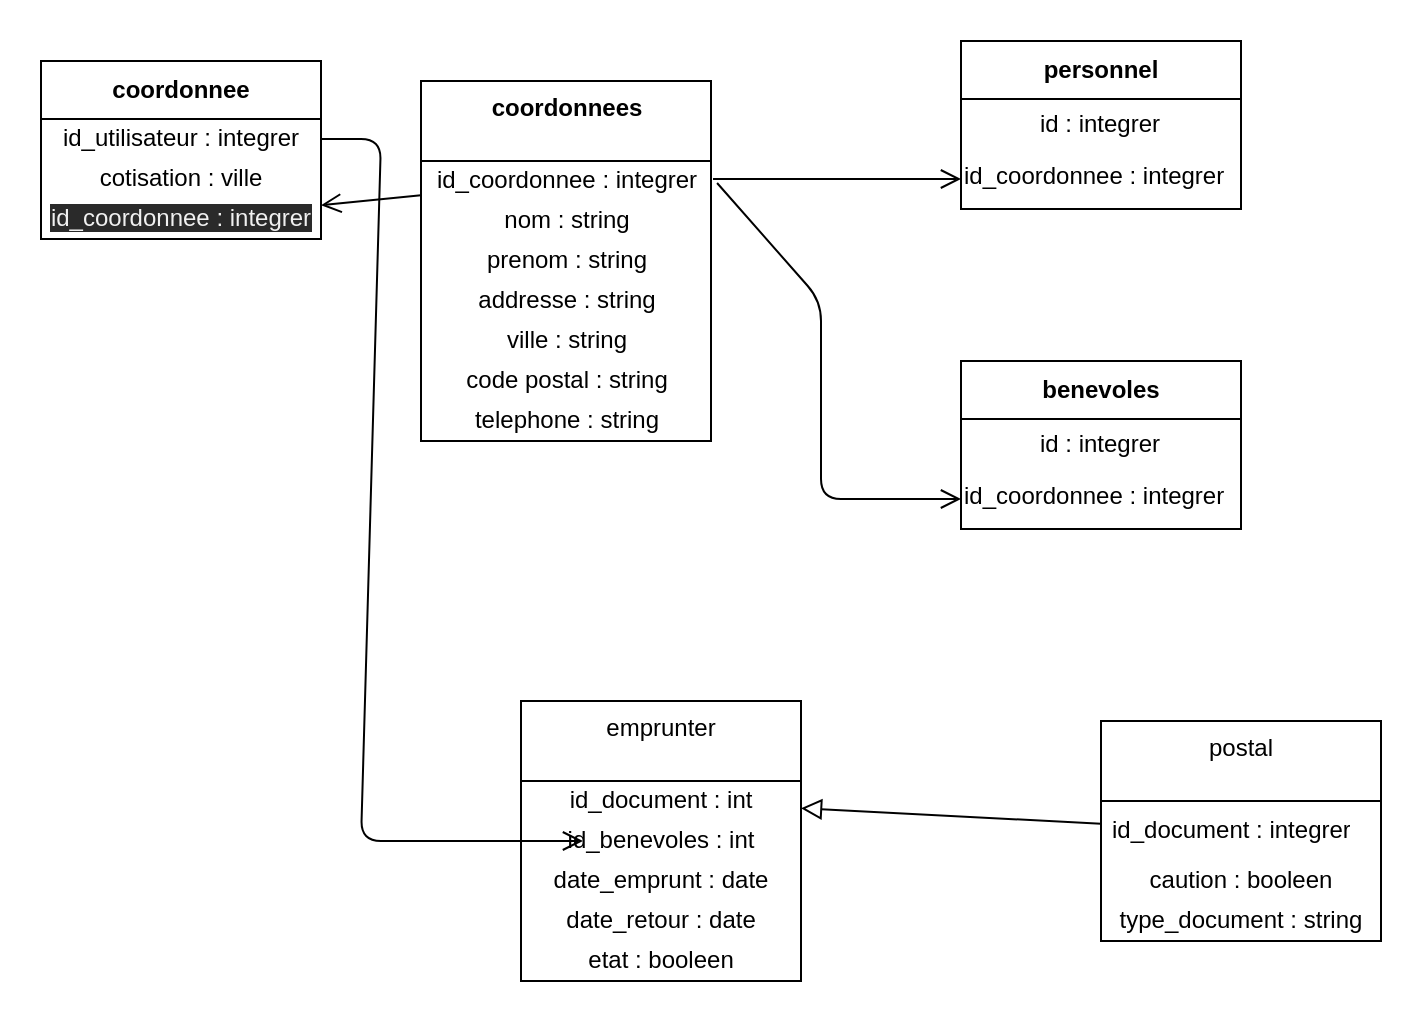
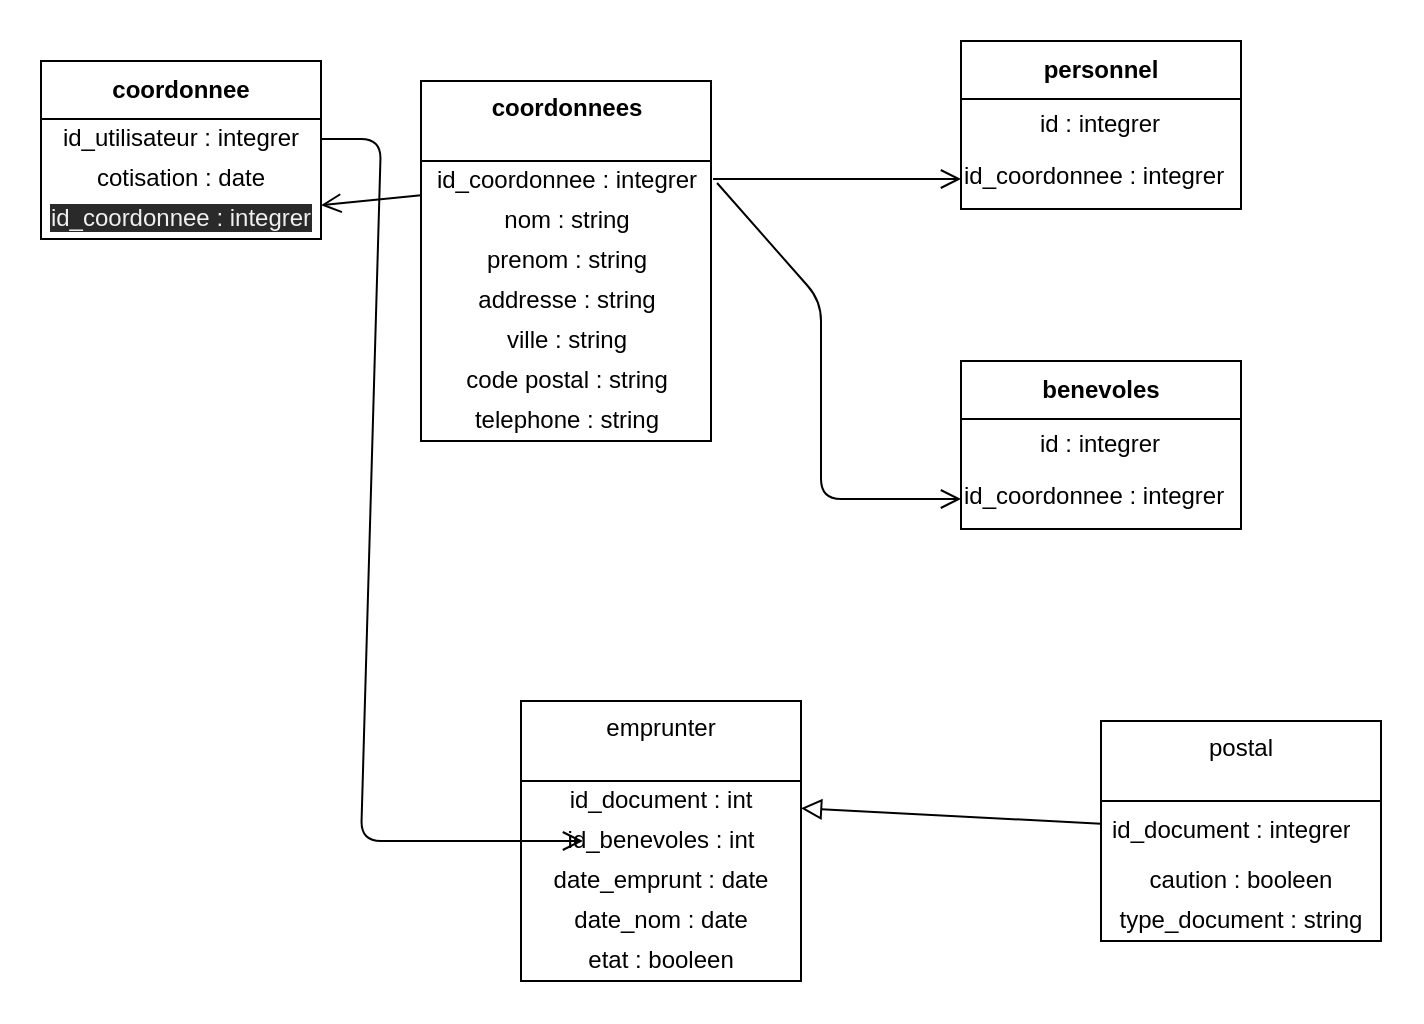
  <mxCell id="0" />
  <mxCell id="1" parent="0" />
  <mxCell id="2" value="coordonnee" style="swimlane;fontStyle=1;align=center;verticalAlign=middle;childLayout=stackLayout;horizontal=1;startSize=29;horizontalStack=0;resizeParent=1;resizeParentMax=0;resizeLast=0;collapsible=0;marginBottom=0;html=1;" parent="1" vertex="1"><mxGeometry x="20" y="30" width="140" height="89" as="geometry" /></mxCell>
  <mxCell id="3" value="id_utilisateur : integrer" style="text;html=1;align=center;verticalAlign=middle;resizable=0;points=[];autosize=1;strokeColor=none;" parent="2" vertex="1"><mxGeometry y="29" width="140" height="20" as="geometry" /></mxCell>
- <mxCell id="4" value="cotisation : ville" style="text;html=1;align=center;verticalAlign=middle;resizable=0;points=[];autosize=1;strokeColor=none;" parent="2" vertex="1"><mxGeometry y="49" width="140" height="20" as="geometry" /></mxCell>
+ <mxCell id="4" value="cotisation : date" style="text;html=1;align=center;verticalAlign=middle;resizable=0;points=[];autosize=1;strokeColor=none;" parent="2" vertex="1"><mxGeometry y="49" width="140" height="20" as="geometry" /></mxCell>
  <mxCell id="5" value="&lt;span style=&quot;color: rgb(240 , 240 , 240) ; font-family: &amp;#34;helvetica&amp;#34; ; font-size: 12px ; font-style: normal ; font-weight: 400 ; letter-spacing: normal ; text-align: center ; text-indent: 0px ; text-transform: none ; word-spacing: 0px ; background-color: rgb(42 , 42 , 42) ; display: inline ; float: none&quot;&gt;id_coordonnee : integrer&lt;/span&gt;" style="text;html=1;align=center;verticalAlign=middle;resizable=0;points=[];autosize=1;strokeColor=none;" parent="2" vertex="1"><mxGeometry y="69" width="140" height="20" as="geometry" /></mxCell>
  <mxCell id="6" value="personnel" style="swimlane;fontStyle=1;align=center;verticalAlign=middle;childLayout=stackLayout;horizontal=1;startSize=29;horizontalStack=0;resizeParent=1;resizeParentMax=0;resizeLast=0;collapsible=0;marginBottom=0;html=1;" parent="1" vertex="1"><mxGeometry x="480" y="20" width="140" height="84" as="geometry" /></mxCell>
  <mxCell id="7" value="id : integrer" style="text;html=1;strokeColor=none;fillColor=none;align=center;verticalAlign=middle;spacingLeft=4;spacingRight=4;overflow=hidden;rotatable=0;points=[[0,0.5],[1,0.5]];portConstraint=eastwest;" parent="6" vertex="1"><mxGeometry y="29" width="140" height="25" as="geometry" /></mxCell>
  <mxCell id="8" value="&lt;span style=&quot;text-align: center&quot;&gt;id_coordonnee : integrer&lt;/span&gt;" style="text;whiteSpace=wrap;html=1;" parent="6" vertex="1"><mxGeometry y="54" width="140" height="30" as="geometry" /></mxCell>
  <mxCell id="9" value="benevoles" style="swimlane;fontStyle=1;align=center;verticalAlign=middle;childLayout=stackLayout;horizontal=1;startSize=29;horizontalStack=0;resizeParent=1;resizeParentMax=0;resizeLast=0;collapsible=0;marginBottom=0;html=1;" parent="1" vertex="1"><mxGeometry x="480" y="180" width="140" height="84" as="geometry" /></mxCell>
  <mxCell id="10" value="id : integrer" style="text;html=1;strokeColor=none;fillColor=none;align=center;verticalAlign=middle;spacingLeft=4;spacingRight=4;overflow=hidden;rotatable=0;points=[[0,0.5],[1,0.5]];portConstraint=eastwest;" parent="9" vertex="1"><mxGeometry y="29" width="140" height="25" as="geometry" /></mxCell>
  <mxCell id="11" value="&lt;span style=&quot;text-align: center&quot;&gt;id_coordonnee : integrer&lt;/span&gt;" style="text;whiteSpace=wrap;html=1;" parent="9" vertex="1"><mxGeometry y="54" width="140" height="30" as="geometry" /></mxCell>
  <mxCell id="12" value="&lt;b&gt;coordonnees&lt;/b&gt;" style="swimlane;fontStyle=0;align=center;verticalAlign=top;childLayout=stackLayout;horizontal=1;startSize=40;horizontalStack=0;resizeParent=1;resizeParentMax=0;resizeLast=0;collapsible=0;marginBottom=0;html=1;" parent="1" vertex="1"><mxGeometry x="210" y="40" width="145" height="180" as="geometry" /></mxCell>
  <mxCell id="13" value="id_coordonnee : integrer" style="text;html=1;align=center;verticalAlign=middle;resizable=0;points=[];autosize=1;strokeColor=none;" parent="12" vertex="1"><mxGeometry y="40" width="145" height="20" as="geometry" /></mxCell>
  <mxCell id="14" value="nom : string" style="text;html=1;align=center;verticalAlign=middle;resizable=0;points=[];autosize=1;strokeColor=none;" parent="12" vertex="1"><mxGeometry y="60" width="145" height="20" as="geometry" /></mxCell>
  <mxCell id="15" value="prenom : string" style="text;html=1;align=center;verticalAlign=middle;resizable=0;points=[];autosize=1;strokeColor=none;" parent="12" vertex="1"><mxGeometry y="80" width="145" height="20" as="geometry" /></mxCell>
  <mxCell id="16" value="addresse : string" style="text;html=1;align=center;verticalAlign=middle;resizable=0;points=[];autosize=1;strokeColor=none;" parent="12" vertex="1"><mxGeometry y="100" width="145" height="20" as="geometry" /></mxCell>
  <mxCell id="17" value="ville : string" style="text;html=1;align=center;verticalAlign=middle;resizable=0;points=[];autosize=1;strokeColor=none;" parent="12" vertex="1"><mxGeometry y="120" width="145" height="20" as="geometry" /></mxCell>
  <mxCell id="18" value="code postal : string" style="text;html=1;align=center;verticalAlign=middle;resizable=0;points=[];autosize=1;strokeColor=none;" parent="12" vertex="1"><mxGeometry y="140" width="145" height="20" as="geometry" /></mxCell>
  <mxCell id="19" value="telephone : string" style="text;html=1;align=center;verticalAlign=middle;resizable=0;points=[];autosize=1;strokeColor=none;" parent="12" vertex="1"><mxGeometry y="160" width="145" height="20" as="geometry" /></mxCell>
  <mxCell id="20" value="" style="endArrow=open;startArrow=none;endFill=0;startFill=0;endSize=8;html=1;verticalAlign=bottom;labelBackgroundColor=none;strokeWidth=1;exitX=1.007;exitY=0.45;exitDx=0;exitDy=0;exitPerimeter=0;entryX=0;entryY=0.5;entryDx=0;entryDy=0;" parent="1" source="13" target="8" edge="1"><mxGeometry width="160" relative="1" as="geometry"><mxPoint x="300" y="320" as="sourcePoint" /><mxPoint x="460" y="320" as="targetPoint" /></mxGeometry></mxCell>
  <mxCell id="21" value="" style="endArrow=open;startArrow=none;endFill=0;startFill=0;endSize=8;html=1;verticalAlign=bottom;labelBackgroundColor=none;strokeWidth=1;entryX=0;entryY=0.5;entryDx=0;entryDy=0;exitX=1.021;exitY=0.55;exitDx=0;exitDy=0;exitPerimeter=0;" parent="1" source="13" target="11" edge="1"><mxGeometry width="160" relative="1" as="geometry"><mxPoint x="300" y="320" as="sourcePoint" /><mxPoint x="460" y="320" as="targetPoint" /><Array as="points"><mxPoint x="410" y="150" /><mxPoint x="410" y="249" /></Array></mxGeometry></mxCell>
  <mxCell id="22" value="" style="endArrow=open;startArrow=none;endFill=0;startFill=0;endSize=8;html=1;verticalAlign=bottom;labelBackgroundColor=none;strokeWidth=1;" parent="1" source="13" target="5" edge="1"><mxGeometry width="160" relative="1" as="geometry"><mxPoint x="300" y="320" as="sourcePoint" /><mxPoint x="460" y="320" as="targetPoint" /></mxGeometry></mxCell>
  <mxCell id="23" value="postal" style="swimlane;fontStyle=0;align=center;verticalAlign=top;childLayout=stackLayout;horizontal=1;startSize=40;horizontalStack=0;resizeParent=1;resizeParentMax=0;resizeLast=0;collapsible=0;marginBottom=0;html=1;" parent="1" vertex="1"><mxGeometry x="550" y="360" width="140" height="110" as="geometry" /></mxCell>
  <mxCell id="24" value="id_document : integrer" style="text;html=1;strokeColor=none;fillColor=none;align=left;verticalAlign=middle;spacingLeft=4;spacingRight=4;overflow=hidden;rotatable=0;points=[[0,0.5],[1,0.5]];portConstraint=eastwest;" parent="23" vertex="1"><mxGeometry y="40" width="140" height="30" as="geometry" /></mxCell>
  <mxCell id="25" value="caution : booleen" style="text;html=1;align=center;verticalAlign=middle;resizable=0;points=[];autosize=1;strokeColor=none;" parent="23" vertex="1"><mxGeometry y="70" width="140" height="20" as="geometry" /></mxCell>
  <mxCell id="26" value="type_document : string" style="text;html=1;align=center;verticalAlign=middle;resizable=0;points=[];autosize=1;strokeColor=none;" parent="23" vertex="1"><mxGeometry y="90" width="140" height="20" as="geometry" /></mxCell>
  <mxCell id="27" value="emprunter" style="swimlane;fontStyle=0;align=center;verticalAlign=top;childLayout=stackLayout;horizontal=1;startSize=40;horizontalStack=0;resizeParent=1;resizeParentMax=0;resizeLast=0;collapsible=0;marginBottom=0;html=1;" parent="1" vertex="1"><mxGeometry x="260" y="350" width="140" height="140" as="geometry" /></mxCell>
  <mxCell id="28" value="id_document : int" style="text;html=1;align=center;verticalAlign=middle;resizable=0;points=[];autosize=1;strokeColor=none;" parent="27" vertex="1"><mxGeometry y="40" width="140" height="20" as="geometry" /></mxCell>
  <mxCell id="29" value="id_benevoles : int" style="text;html=1;align=center;verticalAlign=middle;resizable=0;points=[];autosize=1;strokeColor=none;" parent="27" vertex="1"><mxGeometry y="60" width="140" height="20" as="geometry" /></mxCell>
  <mxCell id="30" value="date_emprunt : date" style="text;html=1;align=center;verticalAlign=middle;resizable=0;points=[];autosize=1;strokeColor=none;" parent="27" vertex="1"><mxGeometry y="80" width="140" height="20" as="geometry" /></mxCell>
- <mxCell id="31" value="date_retour : date" style="text;html=1;align=center;verticalAlign=middle;resizable=0;points=[];autosize=1;strokeColor=none;" parent="27" vertex="1"><mxGeometry y="100" width="140" height="20" as="geometry" /></mxCell>
+ <mxCell id="31" value="date_nom : date" style="text;html=1;align=center;verticalAlign=middle;resizable=0;points=[];autosize=1;strokeColor=none;" parent="27" vertex="1"><mxGeometry y="100" width="140" height="20" as="geometry" /></mxCell>
  <mxCell id="32" value="etat : booleen" style="text;html=1;align=center;verticalAlign=middle;resizable=0;points=[];autosize=1;strokeColor=none;" parent="27" vertex="1"><mxGeometry y="120" width="140" height="20" as="geometry" /></mxCell>
  <mxCell id="33" value="" style="endArrow=block;startArrow=none;endFill=0;startFill=0;endSize=8;html=1;verticalAlign=bottom;labelBackgroundColor=none;strokeWidth=1;" parent="1" source="24" target="28" edge="1"><mxGeometry width="160" relative="1" as="geometry"><mxPoint x="290" y="320" as="sourcePoint" /><mxPoint x="260" y="400" as="targetPoint" /></mxGeometry></mxCell>
  <mxCell id="34" value="" style="endArrow=open;startArrow=none;endFill=0;startFill=0;endSize=8;html=1;verticalAlign=bottom;labelBackgroundColor=none;strokeWidth=1;" parent="1" source="3" edge="1"><mxGeometry width="160" relative="1" as="geometry"><mxPoint x="190" y="50" as="sourcePoint" /><mxPoint x="291" y="420" as="targetPoint" /><Array as="points"><mxPoint x="190" y="69" /><mxPoint x="180" y="420" /></Array></mxGeometry></mxCell>
